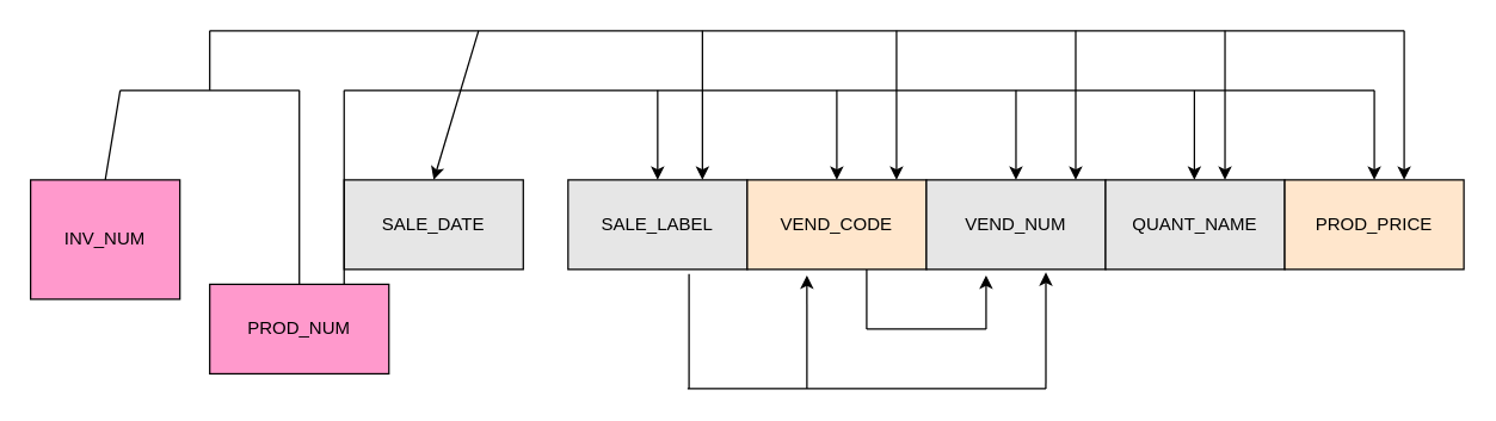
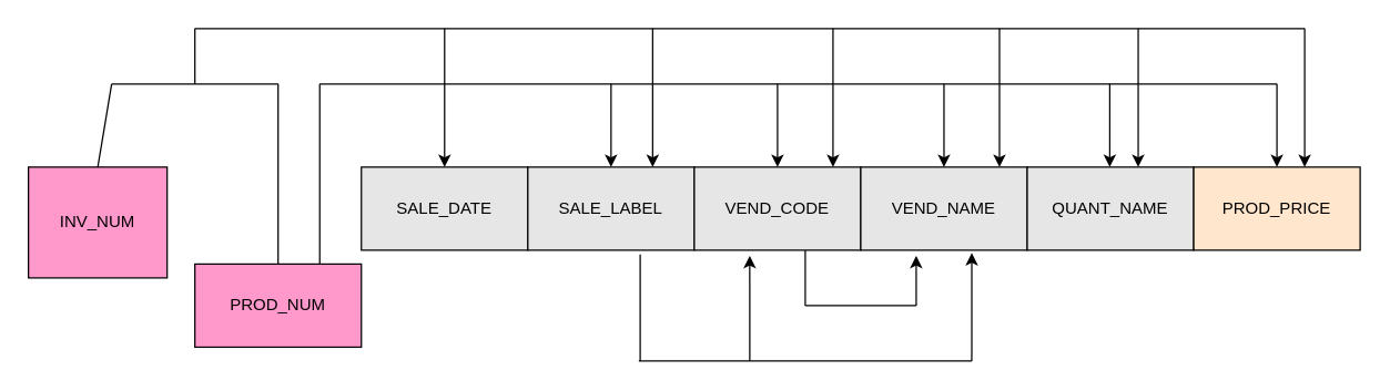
  <mxCell id="0" />
  <mxCell id="1" parent="0" />
  <mxCell id="2" value="PROD_NUM" style="rounded=0;whiteSpace=wrap;html=1;fillColor=#FF99CC;" parent="1" vertex="1"><mxGeometry x="140" y="190" width="120" height="60" as="geometry" /></mxCell>
- <mxCell id="3" value="SALE_DATE" style="rounded=0;whiteSpace=wrap;html=1;fillColor=#E6E6E6;" vertex="1" parent="1"><mxGeometry x="230" y="120" width="120" height="60" as="geometry" /></mxCell>
+ <mxCell id="3" value="SALE_DATE" style="rounded=0;whiteSpace=wrap;html=1;fillColor=#E6E6E6;" vertex="1" parent="1"><mxGeometry x="260" y="120" width="120" height="60" as="geometry" /></mxCell>
  <mxCell id="4" value="SALE_LABEL" style="rounded=0;whiteSpace=wrap;html=1;fillColor=#E6E6E6;" vertex="1" parent="1"><mxGeometry x="380" y="120" width="120" height="60" as="geometry" /></mxCell>
- <mxCell id="5" value="VEND_CODE" style="rounded=0;whiteSpace=wrap;html=1;fillColor=#ffe6cc;" vertex="1" parent="1"><mxGeometry x="500" y="120" width="120" height="60" as="geometry" /></mxCell>
- <mxCell id="6" value="VEND_NUM" style="rounded=0;whiteSpace=wrap;html=1;fillColor=#E6E6E6;" vertex="1" parent="1"><mxGeometry x="620" y="120" width="120" height="60" as="geometry" /></mxCell>
+ <mxCell id="5" value="VEND_CODE" style="rounded=0;whiteSpace=wrap;html=1;fillColor=#E6E6E6;" vertex="1" parent="1"><mxGeometry x="500" y="120" width="120" height="60" as="geometry" /></mxCell>
+ <mxCell id="6" value="VEND_NAME" style="rounded=0;whiteSpace=wrap;html=1;fillColor=#E6E6E6;" vertex="1" parent="1"><mxGeometry x="620" y="120" width="120" height="60" as="geometry" /></mxCell>
  <mxCell id="7" value="INV_NUM" style="rounded=0;whiteSpace=wrap;html=1;fillColor=#FF99CC;" vertex="1" parent="1"><mxGeometry x="20" y="120" width="100" height="80" as="geometry" /></mxCell>
  <mxCell id="8" value="QUANT_NAME" style="rounded=0;whiteSpace=wrap;html=1;fillColor=#E6E6E6;" vertex="1" parent="1"><mxGeometry x="740" y="120" width="120" height="60" as="geometry" /></mxCell>
  <mxCell id="9" value="PROD_PRICE" style="rounded=0;whiteSpace=wrap;html=1;fillColor=#ffe6cc;" vertex="1" parent="1"><mxGeometry x="860" y="120" width="120" height="60" as="geometry" /></mxCell>
  <mxCell id="10" value="" style="endArrow=none;html=1;rounded=0;exitX=0.5;exitY=0;exitDx=0;exitDy=0;" edge="1" parent="1" source="7"><mxGeometry width="50" height="50" relative="1" as="geometry"><mxPoint x="430" y="150" as="sourcePoint" /><mxPoint x="80" y="60" as="targetPoint" /></mxGeometry></mxCell>
  <mxCell id="11" value="" style="endArrow=none;html=1;rounded=0;" edge="1" parent="1"><mxGeometry width="50" height="50" relative="1" as="geometry"><mxPoint x="200" y="60" as="sourcePoint" /><mxPoint x="80" y="60" as="targetPoint" /></mxGeometry></mxCell>
  <mxCell id="12" value="" style="endArrow=none;html=1;rounded=0;" edge="1" parent="1" source="2"><mxGeometry width="50" height="50" relative="1" as="geometry"><mxPoint x="170" y="110" as="sourcePoint" /><mxPoint x="200" y="60" as="targetPoint" /></mxGeometry></mxCell>
  <mxCell id="13" value="" style="endArrow=classic;html=1;rounded=0;entryX=0.5;entryY=0;entryDx=0;entryDy=0;" edge="1" parent="1" target="4"><mxGeometry width="50" height="50" relative="1" as="geometry"><mxPoint x="440" y="60" as="sourcePoint" /><mxPoint x="460" y="100" as="targetPoint" /></mxGeometry></mxCell>
  <mxCell id="14" value="" style="endArrow=classic;html=1;rounded=0;entryX=0.5;entryY=0;entryDx=0;entryDy=0;" edge="1" parent="1" target="5"><mxGeometry width="50" height="50" relative="1" as="geometry"><mxPoint x="560" y="60" as="sourcePoint" /><mxPoint x="450" y="130" as="targetPoint" /></mxGeometry></mxCell>
  <mxCell id="15" value="" style="endArrow=classic;html=1;rounded=0;entryX=0.5;entryY=0;entryDx=0;entryDy=0;" edge="1" parent="1" target="6"><mxGeometry width="50" height="50" relative="1" as="geometry"><mxPoint x="680" y="60" as="sourcePoint" /><mxPoint x="460" y="140" as="targetPoint" /></mxGeometry></mxCell>
  <mxCell id="16" value="" style="endArrow=classic;html=1;rounded=0;entryX=0.5;entryY=0;entryDx=0;entryDy=0;" edge="1" parent="1"><mxGeometry width="50" height="50" relative="1" as="geometry"><mxPoint x="799.5" y="60" as="sourcePoint" /><mxPoint x="799.5" y="120" as="targetPoint" /></mxGeometry></mxCell>
  <mxCell id="17" value="" style="endArrow=classic;html=1;rounded=0;entryX=0.5;entryY=0;entryDx=0;entryDy=0;" edge="1" parent="1" target="9"><mxGeometry width="50" height="50" relative="1" as="geometry"><mxPoint x="920" y="60" as="sourcePoint" /><mxPoint x="480" y="160" as="targetPoint" /></mxGeometry></mxCell>
  <mxCell id="18" value="" style="endArrow=none;html=1;rounded=0;" edge="1" parent="1"><mxGeometry width="50" height="50" relative="1" as="geometry"><mxPoint x="920" y="60" as="sourcePoint" /><mxPoint x="230" y="60" as="targetPoint" /></mxGeometry></mxCell>
  <mxCell id="19" value="" style="endArrow=none;html=1;rounded=0;exitX=0.75;exitY=0;exitDx=0;exitDy=0;" edge="1" parent="1" source="2"><mxGeometry width="50" height="50" relative="1" as="geometry"><mxPoint x="420" y="150" as="sourcePoint" /><mxPoint x="230" y="60" as="targetPoint" /></mxGeometry></mxCell>
  <mxCell id="20" value="" style="endArrow=classic;html=1;rounded=0;entryX=0.5;entryY=0;entryDx=0;entryDy=0;" edge="1" parent="1" target="3"><mxGeometry width="50" height="50" relative="1" as="geometry"><mxPoint x="320" y="20" as="sourcePoint" /><mxPoint x="470" y="100" as="targetPoint" /></mxGeometry></mxCell>
  <mxCell id="21" value="" style="endArrow=none;html=1;rounded=0;" edge="1" parent="1"><mxGeometry width="50" height="50" relative="1" as="geometry"><mxPoint x="140" y="20" as="sourcePoint" /><mxPoint x="140" y="60" as="targetPoint" /></mxGeometry></mxCell>
  <mxCell id="22" value="" style="endArrow=none;html=1;rounded=0;" edge="1" parent="1"><mxGeometry width="50" height="50" relative="1" as="geometry"><mxPoint x="940" y="20" as="sourcePoint" /><mxPoint x="140" y="20" as="targetPoint" /></mxGeometry></mxCell>
  <mxCell id="23" value="" style="endArrow=classic;html=1;rounded=0;entryX=0.75;entryY=0;entryDx=0;entryDy=0;" edge="1" parent="1" target="4"><mxGeometry width="50" height="50" relative="1" as="geometry"><mxPoint x="470" y="20" as="sourcePoint" /><mxPoint x="570" y="260" as="targetPoint" /></mxGeometry></mxCell>
  <mxCell id="24" value="" style="endArrow=classic;html=1;rounded=0;entryX=0.75;entryY=0;entryDx=0;entryDy=0;" edge="1" parent="1"><mxGeometry width="50" height="50" relative="1" as="geometry"><mxPoint x="600" y="20" as="sourcePoint" /><mxPoint x="600" y="120" as="targetPoint" /></mxGeometry></mxCell>
  <mxCell id="25" value="" style="endArrow=classic;html=1;rounded=0;entryX=0.75;entryY=0;entryDx=0;entryDy=0;" edge="1" parent="1"><mxGeometry width="50" height="50" relative="1" as="geometry"><mxPoint x="720" y="20" as="sourcePoint" /><mxPoint x="720" y="120" as="targetPoint" /></mxGeometry></mxCell>
  <mxCell id="26" value="" style="endArrow=classic;html=1;rounded=0;entryX=0.75;entryY=0;entryDx=0;entryDy=0;" edge="1" parent="1"><mxGeometry width="50" height="50" relative="1" as="geometry"><mxPoint x="820" y="20" as="sourcePoint" /><mxPoint x="820" y="120" as="targetPoint" /></mxGeometry></mxCell>
  <mxCell id="27" value="" style="endArrow=classic;html=1;rounded=0;entryX=0.75;entryY=0;entryDx=0;entryDy=0;" edge="1" parent="1"><mxGeometry width="50" height="50" relative="1" as="geometry"><mxPoint x="940" y="20" as="sourcePoint" /><mxPoint x="940" y="120" as="targetPoint" /></mxGeometry></mxCell>
  <mxCell id="28" value="" style="endArrow=none;html=1;rounded=0;" edge="1" parent="1"><mxGeometry width="50" height="50" relative="1" as="geometry"><mxPoint x="580" y="220" as="sourcePoint" /><mxPoint x="580" y="180" as="targetPoint" /></mxGeometry></mxCell>
  <mxCell id="29" value="" style="endArrow=none;html=1;rounded=0;" edge="1" parent="1"><mxGeometry width="50" height="50" relative="1" as="geometry"><mxPoint x="660" y="220" as="sourcePoint" /><mxPoint x="580" y="220" as="targetPoint" /></mxGeometry></mxCell>
  <mxCell id="30" value="" style="endArrow=classic;html=1;rounded=0;entryX=0.333;entryY=1.067;entryDx=0;entryDy=0;entryPerimeter=0;" edge="1" parent="1" target="6"><mxGeometry width="50" height="50" relative="1" as="geometry"><mxPoint x="660" y="220" as="sourcePoint" /><mxPoint x="570" y="260" as="targetPoint" /></mxGeometry></mxCell>
  <mxCell id="31" value="" style="endArrow=none;html=1;rounded=0;entryX=0.675;entryY=1.05;entryDx=0;entryDy=0;entryPerimeter=0;" edge="1" parent="1" target="4"><mxGeometry width="50" height="50" relative="1" as="geometry"><mxPoint x="461" y="260" as="sourcePoint" /><mxPoint x="460" y="190" as="targetPoint" /></mxGeometry></mxCell>
  <mxCell id="32" value="" style="endArrow=none;html=1;rounded=0;" edge="1" parent="1"><mxGeometry width="50" height="50" relative="1" as="geometry"><mxPoint x="460" y="260" as="sourcePoint" /><mxPoint x="700" y="260" as="targetPoint" /></mxGeometry></mxCell>
  <mxCell id="33" value="" style="endArrow=classic;html=1;rounded=0;entryX=0.333;entryY=1.067;entryDx=0;entryDy=0;entryPerimeter=0;" edge="1" parent="1" target="5"><mxGeometry width="50" height="50" relative="1" as="geometry"><mxPoint x="540" y="260" as="sourcePoint" /><mxPoint x="570" y="260" as="targetPoint" /></mxGeometry></mxCell>
  <mxCell id="34" value="" style="endArrow=classic;html=1;rounded=0;entryX=0.667;entryY=1.033;entryDx=0;entryDy=0;entryPerimeter=0;" edge="1" parent="1" target="6"><mxGeometry width="50" height="50" relative="1" as="geometry"><mxPoint x="700" y="260" as="sourcePoint" /><mxPoint x="570" y="260" as="targetPoint" /></mxGeometry></mxCell>
